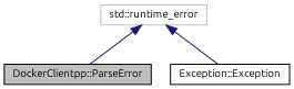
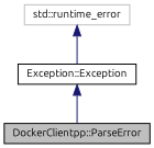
  digraph {
    fontname=Ubuntu
    node [color=black fillcolor=white fontname=Ubuntu fontsize=10 shape=record style=filled]
    edge [color=midnightblue dir=back fontname=Ubuntu fontsize=10 labelfontname=Helvetica labelfontsize=10 style=solid]
    n1 [fillcolor=grey75 fontcolor=black height=0.2 label="DockerClientpp::ParseError" width=0.4]
    n2 [height=0.2 label="Exception::Exception" width=0.4]
    n3 [color=grey75 height=0.2 label="std::runtime_error" width=0.4]
-   n3 -> n1
+   n2 -> n1
    n3 -> n2
  }
